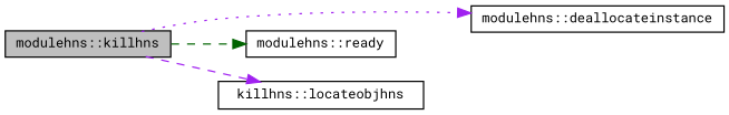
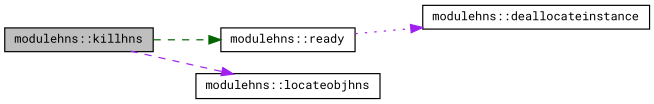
  digraph {
    fontname="Roboto Mono"
    rankdir=LR
    node [color=black fillcolor=white fontname="Roboto Mono" fontsize=10 shape=record style=filled]
    edge [color=purple fontname="Roboto Mono" fontsize=10 labelfontname=Helvetica labelfontsize=10 style=dashed]
    n1 [fillcolor=grey75 fontcolor=black height=0.2 label="modulehns::killhns" width=0.4]
    n2 [height=0.2 label="modulehns::deallocateinstance" width=0.4]
    n3 [height=0.2 label="modulehns::ready" width=0.4]
-   n4 [height=0.2 label="killhns::locateobjhns" width=0.4]
-   n1 -> n2 [style=dotted]
+   n4 [height=0.2 label="modulehns::locateobjhns" width=0.4]
+   n3 -> n2 [style=dotted]
    n1 -> n3 [color=darkgreen]
    n1 -> n4
  }
